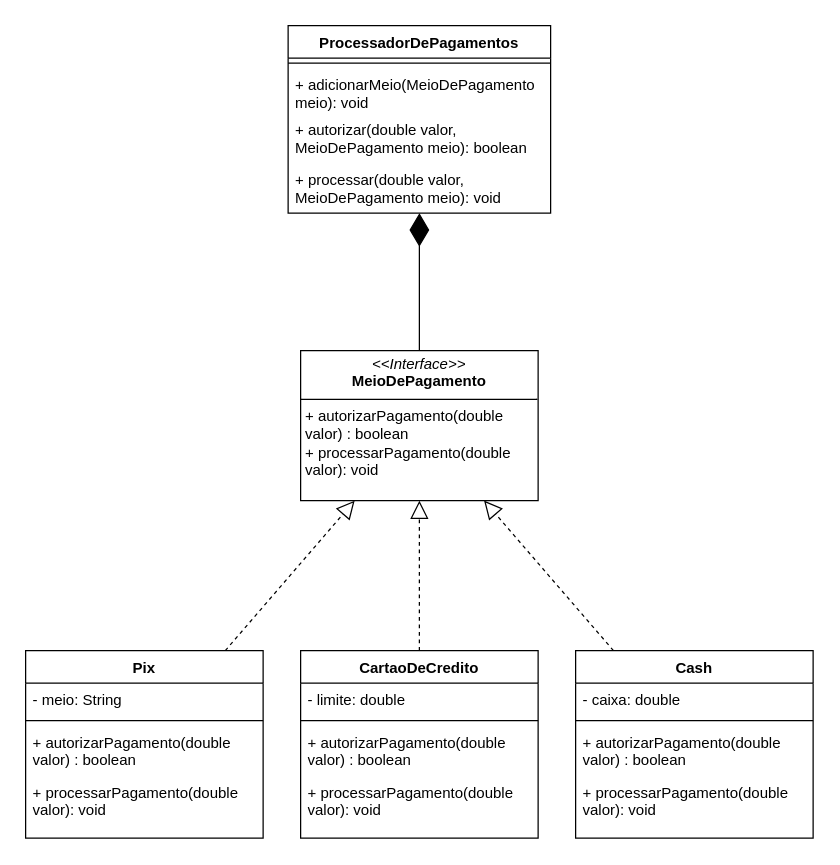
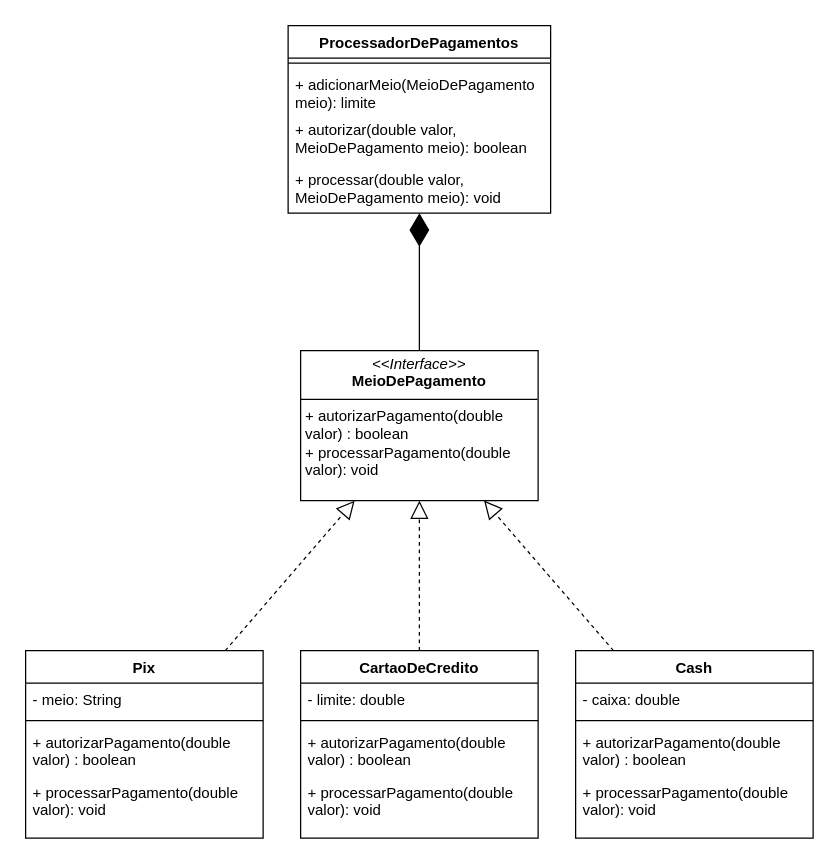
  <mxCell id="0" />
  <mxCell id="1" parent="0" />
  <mxCell id="2" value="&lt;p style=&quot;margin:0px;margin-top:4px;text-align:center;&quot;&gt;&lt;i&gt;&amp;lt;&amp;lt;Interface&amp;gt;&amp;gt;&lt;/i&gt;&lt;br&gt;&lt;b&gt;MeioDePagamento&lt;/b&gt;&lt;/p&gt;&lt;hr size=&quot;1&quot; style=&quot;border-style:solid;&quot;&gt;&lt;p style=&quot;margin:0px;margin-left:4px;&quot;&gt;+&amp;nbsp;autorizarPagamento(double valor) : boolean&lt;br&gt;+ processarPagamento(double valor): void&lt;/p&gt;" style="verticalAlign=top;align=left;overflow=fill;html=1;whiteSpace=wrap;" vertex="1" parent="1"><mxGeometry x="240" y="280" width="190" height="120" as="geometry" /></mxCell>
  <mxCell id="3" value="CartaoDeCredito" style="swimlane;fontStyle=1;align=center;verticalAlign=top;childLayout=stackLayout;horizontal=1;startSize=26;horizontalStack=0;resizeParent=1;resizeParentMax=0;resizeLast=0;collapsible=1;marginBottom=0;whiteSpace=wrap;html=1;" vertex="1" parent="1"><mxGeometry x="240" y="520" width="190" height="150" as="geometry" /></mxCell>
  <mxCell id="4" value="- limite: double" style="text;strokeColor=none;fillColor=none;align=left;verticalAlign=top;spacingLeft=4;spacingRight=4;overflow=hidden;rotatable=0;points=[[0,0.5],[1,0.5]];portConstraint=eastwest;whiteSpace=wrap;html=1;" vertex="1" parent="3"><mxGeometry y="26" width="190" height="26" as="geometry" /></mxCell>
  <mxCell id="5" value="" style="line;strokeWidth=1;fillColor=none;align=left;verticalAlign=middle;spacingTop=-1;spacingLeft=3;spacingRight=3;rotatable=0;labelPosition=right;points=[];portConstraint=eastwest;strokeColor=inherit;" vertex="1" parent="3"><mxGeometry y="52" width="190" height="8" as="geometry" /></mxCell>
  <mxCell id="6" value="+&amp;nbsp;autorizarPagamento(double valor) : boolean" style="text;strokeColor=none;fillColor=none;align=left;verticalAlign=top;spacingLeft=4;spacingRight=4;overflow=hidden;rotatable=0;points=[[0,0.5],[1,0.5]];portConstraint=eastwest;whiteSpace=wrap;html=1;" vertex="1" parent="3"><mxGeometry y="60" width="190" height="40" as="geometry" /></mxCell>
  <mxCell id="7" value="+ processarPagamento(double valor): void" style="text;strokeColor=none;fillColor=none;align=left;verticalAlign=top;spacingLeft=4;spacingRight=4;overflow=hidden;rotatable=0;points=[[0,0.5],[1,0.5]];portConstraint=eastwest;whiteSpace=wrap;html=1;" vertex="1" parent="3"><mxGeometry y="100" width="190" height="50" as="geometry" /></mxCell>
  <mxCell id="8" value="Pix" style="swimlane;fontStyle=1;align=center;verticalAlign=top;childLayout=stackLayout;horizontal=1;startSize=26;horizontalStack=0;resizeParent=1;resizeParentMax=0;resizeLast=0;collapsible=1;marginBottom=0;whiteSpace=wrap;html=1;" vertex="1" parent="1"><mxGeometry x="20" y="520" width="190" height="150" as="geometry" /></mxCell>
  <mxCell id="9" value="- meio: String" style="text;strokeColor=none;fillColor=none;align=left;verticalAlign=top;spacingLeft=4;spacingRight=4;overflow=hidden;rotatable=0;points=[[0,0.5],[1,0.5]];portConstraint=eastwest;whiteSpace=wrap;html=1;" vertex="1" parent="8"><mxGeometry y="26" width="190" height="26" as="geometry" /></mxCell>
  <mxCell id="10" value="" style="line;strokeWidth=1;fillColor=none;align=left;verticalAlign=middle;spacingTop=-1;spacingLeft=3;spacingRight=3;rotatable=0;labelPosition=right;points=[];portConstraint=eastwest;strokeColor=inherit;" vertex="1" parent="8"><mxGeometry y="52" width="190" height="8" as="geometry" /></mxCell>
  <mxCell id="11" value="+&amp;nbsp;autorizarPagamento(double valor) : boolean" style="text;strokeColor=none;fillColor=none;align=left;verticalAlign=top;spacingLeft=4;spacingRight=4;overflow=hidden;rotatable=0;points=[[0,0.5],[1,0.5]];portConstraint=eastwest;whiteSpace=wrap;html=1;" vertex="1" parent="8"><mxGeometry y="60" width="190" height="40" as="geometry" /></mxCell>
  <mxCell id="12" value="+ processarPagamento(double valor): void" style="text;strokeColor=none;fillColor=none;align=left;verticalAlign=top;spacingLeft=4;spacingRight=4;overflow=hidden;rotatable=0;points=[[0,0.5],[1,0.5]];portConstraint=eastwest;whiteSpace=wrap;html=1;" vertex="1" parent="8"><mxGeometry y="100" width="190" height="50" as="geometry" /></mxCell>
  <mxCell id="13" value="Cash" style="swimlane;fontStyle=1;align=center;verticalAlign=top;childLayout=stackLayout;horizontal=1;startSize=26;horizontalStack=0;resizeParent=1;resizeParentMax=0;resizeLast=0;collapsible=1;marginBottom=0;whiteSpace=wrap;html=1;" vertex="1" parent="1"><mxGeometry x="460" y="520" width="190" height="150" as="geometry" /></mxCell>
  <mxCell id="14" value="- caixa: double" style="text;strokeColor=none;fillColor=none;align=left;verticalAlign=top;spacingLeft=4;spacingRight=4;overflow=hidden;rotatable=0;points=[[0,0.5],[1,0.5]];portConstraint=eastwest;whiteSpace=wrap;html=1;" vertex="1" parent="13"><mxGeometry y="26" width="190" height="26" as="geometry" /></mxCell>
  <mxCell id="15" value="" style="line;strokeWidth=1;fillColor=none;align=left;verticalAlign=middle;spacingTop=-1;spacingLeft=3;spacingRight=3;rotatable=0;labelPosition=right;points=[];portConstraint=eastwest;strokeColor=inherit;" vertex="1" parent="13"><mxGeometry y="52" width="190" height="8" as="geometry" /></mxCell>
  <mxCell id="16" value="+&amp;nbsp;autorizarPagamento(double valor) : boolean" style="text;strokeColor=none;fillColor=none;align=left;verticalAlign=top;spacingLeft=4;spacingRight=4;overflow=hidden;rotatable=0;points=[[0,0.5],[1,0.5]];portConstraint=eastwest;whiteSpace=wrap;html=1;" vertex="1" parent="13"><mxGeometry y="60" width="190" height="40" as="geometry" /></mxCell>
  <mxCell id="17" value="+ processarPagamento(double valor): void" style="text;strokeColor=none;fillColor=none;align=left;verticalAlign=top;spacingLeft=4;spacingRight=4;overflow=hidden;rotatable=0;points=[[0,0.5],[1,0.5]];portConstraint=eastwest;whiteSpace=wrap;html=1;" vertex="1" parent="13"><mxGeometry y="100" width="190" height="50" as="geometry" /></mxCell>
  <mxCell id="18" value="" style="endArrow=block;dashed=1;endFill=0;endSize=12;html=1;rounded=0;" edge="1" parent="1" source="8" target="2"><mxGeometry width="160" relative="1" as="geometry"><mxPoint x="380" y="460" as="sourcePoint" /><mxPoint x="540" y="460" as="targetPoint" /></mxGeometry></mxCell>
  <mxCell id="19" value="" style="endArrow=block;dashed=1;endFill=0;endSize=12;html=1;rounded=0;" edge="1" parent="1" source="3" target="2"><mxGeometry width="160" relative="1" as="geometry"><mxPoint x="380" y="460" as="sourcePoint" /><mxPoint x="540" y="460" as="targetPoint" /></mxGeometry></mxCell>
  <mxCell id="20" value="" style="endArrow=block;dashed=1;endFill=0;endSize=12;html=1;rounded=0;" edge="1" parent="1" source="13" target="2"><mxGeometry width="160" relative="1" as="geometry"><mxPoint x="380" y="460" as="sourcePoint" /><mxPoint x="540" y="460" as="targetPoint" /></mxGeometry></mxCell>
  <mxCell id="21" value="ProcessadorDePagamentos" style="swimlane;fontStyle=1;align=center;verticalAlign=top;childLayout=stackLayout;horizontal=1;startSize=26;horizontalStack=0;resizeParent=1;resizeParentMax=0;resizeLast=0;collapsible=1;marginBottom=0;whiteSpace=wrap;html=1;" vertex="1" parent="1"><mxGeometry x="230" y="20" width="210" height="150" as="geometry" /></mxCell>
  <mxCell id="22" value="" style="line;strokeWidth=1;fillColor=none;align=left;verticalAlign=middle;spacingTop=-1;spacingLeft=3;spacingRight=3;rotatable=0;labelPosition=right;points=[];portConstraint=eastwest;strokeColor=inherit;" vertex="1" parent="21"><mxGeometry y="26" width="210" height="8" as="geometry" /></mxCell>
- <mxCell id="23" value="+ adicionarMeio(MeioDePagamento meio): void" style="text;strokeColor=none;fillColor=none;align=left;verticalAlign=top;spacingLeft=4;spacingRight=4;overflow=hidden;rotatable=0;points=[[0,0.5],[1,0.5]];portConstraint=eastwest;whiteSpace=wrap;html=1;" vertex="1" parent="21"><mxGeometry y="34" width="210" height="36" as="geometry" /></mxCell>
+ <mxCell id="23" value="+ adicionarMeio(MeioDePagamento meio): limite" style="text;strokeColor=none;fillColor=none;align=left;verticalAlign=top;spacingLeft=4;spacingRight=4;overflow=hidden;rotatable=0;points=[[0,0.5],[1,0.5]];portConstraint=eastwest;whiteSpace=wrap;html=1;" vertex="1" parent="21"><mxGeometry y="34" width="210" height="36" as="geometry" /></mxCell>
  <mxCell id="24" value="+&amp;nbsp;autorizar(double valor, MeioDePagamento meio): boolean" style="text;strokeColor=none;fillColor=none;align=left;verticalAlign=top;spacingLeft=4;spacingRight=4;overflow=hidden;rotatable=0;points=[[0,0.5],[1,0.5]];portConstraint=eastwest;whiteSpace=wrap;html=1;" vertex="1" parent="21"><mxGeometry y="70" width="210" height="40" as="geometry" /></mxCell>
  <mxCell id="25" value="+&amp;nbsp;processar(double valor, MeioDePagamento meio): void" style="text;strokeColor=none;fillColor=none;align=left;verticalAlign=top;spacingLeft=4;spacingRight=4;overflow=hidden;rotatable=0;points=[[0,0.5],[1,0.5]];portConstraint=eastwest;whiteSpace=wrap;html=1;" vertex="1" parent="21"><mxGeometry y="110" width="210" height="40" as="geometry" /></mxCell>
  <mxCell id="26" value="" style="endArrow=diamondThin;endFill=1;endSize=24;html=1;rounded=0;" edge="1" parent="1" source="2" target="21"><mxGeometry width="160" relative="1" as="geometry"><mxPoint x="290" y="210" as="sourcePoint" /><mxPoint x="450" y="210" as="targetPoint" /></mxGeometry></mxCell>
